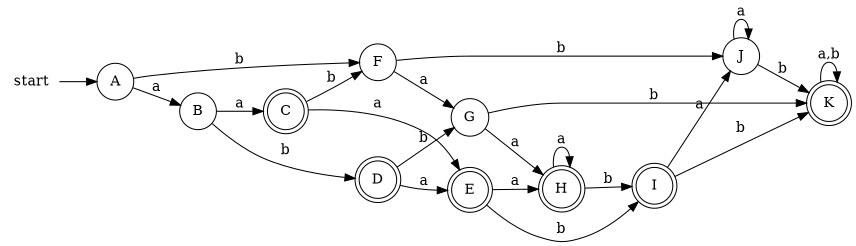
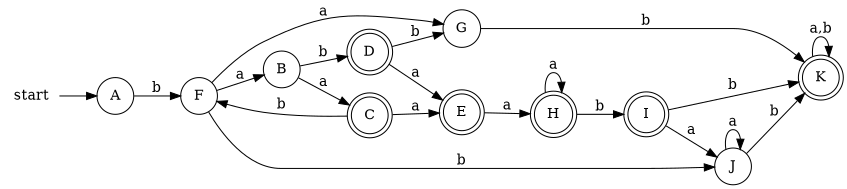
  digraph {
    rankdir=LR
    node [shape=doublecircle]
    start [shape=none]
    n2 [label=A shape=circle]
    n3 [label=B shape=circle]
    n4 [label=F shape=circle]
    n5 [label=C]
    n6 [label=D]
    n7 [label=G shape=circle]
    n8 [label=J shape=circle]
    n9 [label=E]
    n10 [label=H]
    n11 [label=I]
    n12 [label=K]
    start -> n2
-   n2 -> n3 [label=a]
+   n4 -> n3 [label=a]
    n2 -> n4 [label=b]
    n3 -> n5 [label=a]
    n3 -> n6 [label=b]
    n4 -> n7 [label=a]
    n4 -> n8 [label=b]
    n5 -> n4 [label=b]
    n5 -> n9 [label=a]
    n6 -> n7 [label=b]
    n6 -> n9 [label=a]
-   n7 -> n10 [label=a]
    n7 -> n12 [label=b]
    n8 -> n8 [label=a]
    n8 -> n12 [label=b]
    n9 -> n10 [label=a]
-   n9 -> n11 [label=b]
    n10 -> n10 [label=a]
    n10 -> n11 [label=b]
    n11 -> n8 [label=a]
    n11 -> n12 [label=b]
    n12 -> n12 [label="a,b"]
  }
